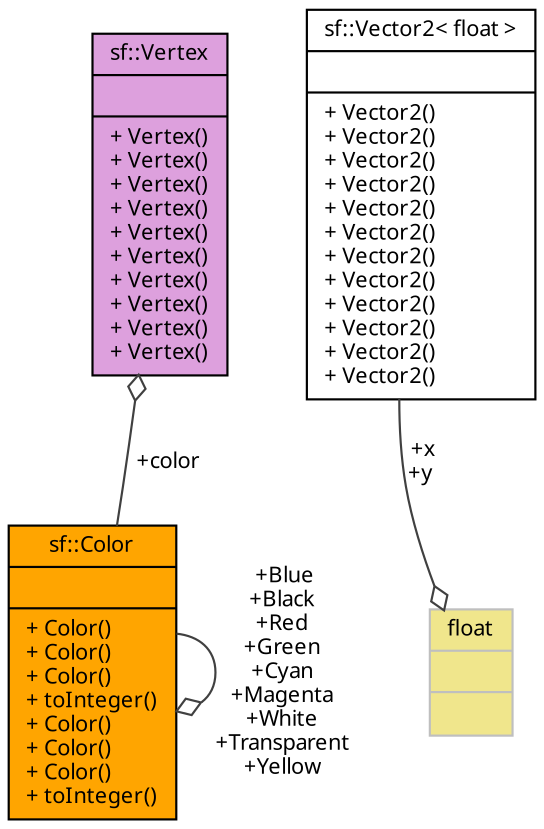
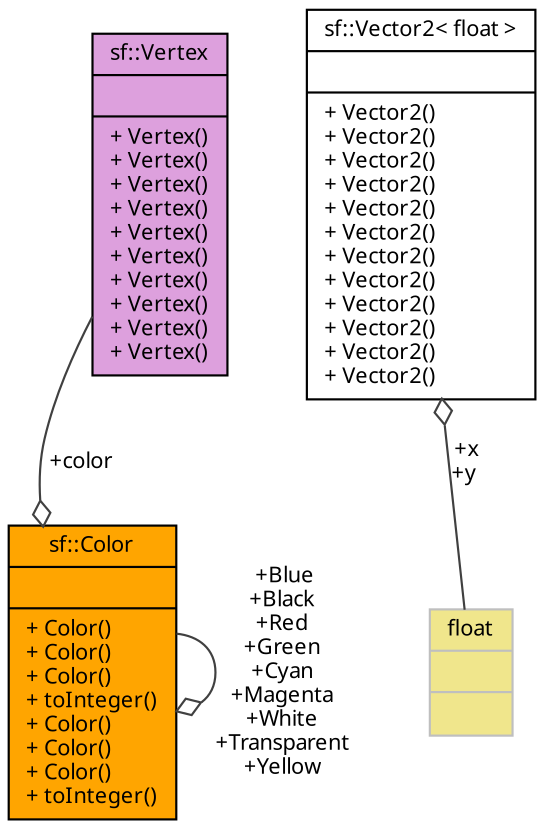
  digraph {
    fontname="Noto Sans"
    node [color=black fontname="Noto Sans" fontsize=10 shape=record style=filled]
    edge [arrowhead=odiamond color=grey25 fontname="Noto Sans" fontsize=10 labelfontname=Helvetica labelfontsize=10 style=solid]
    n1 [fillcolor=plum fontcolor=black height=0.2 label="{sf::Vertex\n||+ Vertex()\l+ Vertex()\l+ Vertex()\l+ Vertex()\l+ Vertex()\l+ Vertex()\l+ Vertex()\l+ Vertex()\l+ Vertex()\l+ Vertex()\l}" width=0.4]
    n2 [fillcolor=orange height=0.2 label="{sf::Color\n||+ Color()\l+ Color()\l+ Color()\l+ toInteger()\l+ Color()\l+ Color()\l+ Color()\l+ toInteger()\l}" width=0.4]
    n3 [fillcolor=white height=0.2 label="{sf::Vector2\< float \>\n||+ Vector2()\l+ Vector2()\l+ Vector2()\l+ Vector2()\l+ Vector2()\l+ Vector2()\l+ Vector2()\l+ Vector2()\l+ Vector2()\l+ Vector2()\l+ Vector2()\l+ Vector2()\l}" width=0.4]
    n4 [color=grey75 fillcolor=khaki height=0.2 label="{float\n||}" width=0.4]
-   n2 -> n1 [label=" +color"]
+   n1 -> n2 [label=" +color"]
    n2 -> n2 [label=" +Blue\n+Black\n+Red\n+Green\n+Cyan\n+Magenta\n+White\n+Transparent\n+Yellow"]
-   n3 -> n4 [label=" +x\n+y"]
+   n4 -> n3 [label=" +x\n+y"]
  }
